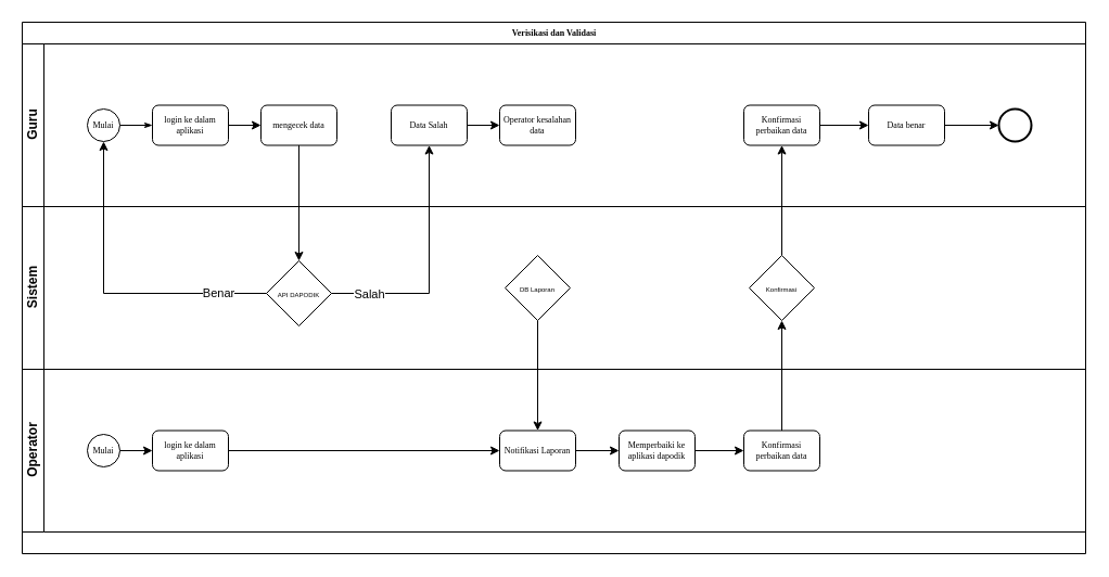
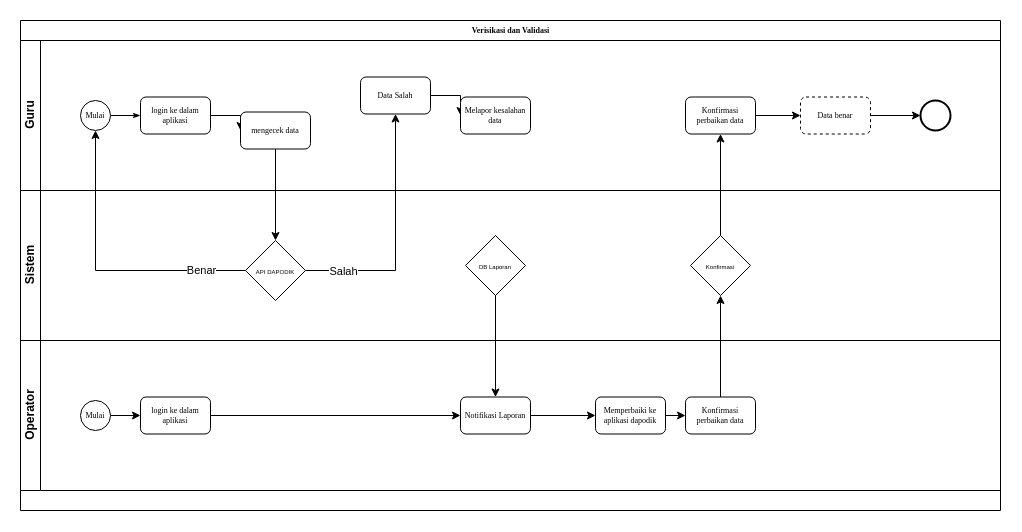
  <mxCell id="0" />
  <mxCell id="1" parent="0" />
  <mxCell id="2" value="Verisikasi dan Validasi" style="swimlane;html=1;childLayout=stackLayout;horizontal=1;startSize=20;horizontalStack=0;rounded=0;shadow=0;labelBackgroundColor=none;strokeWidth=1;fontFamily=Verdana;fontSize=8;align=center;" parent="1" vertex="1"><mxGeometry x="20" y="20" width="980" height="490" as="geometry" /></mxCell>
  <mxCell id="3" value="Guru" style="swimlane;html=1;startSize=20;horizontal=0;" parent="2" vertex="1"><mxGeometry y="20" width="980" height="150" as="geometry" /></mxCell>
  <mxCell id="4" style="edgeStyle=orthogonalEdgeStyle;rounded=0;html=1;labelBackgroundColor=none;startArrow=none;startFill=0;startSize=5;endArrow=classicThin;endFill=1;endSize=5;jettySize=auto;orthogonalLoop=1;strokeWidth=1;fontFamily=Verdana;fontSize=8" parent="3" source="5" target="7" edge="1"><mxGeometry relative="1" as="geometry" /></mxCell>
  <mxCell id="5" value="Mulai" style="ellipse;whiteSpace=wrap;html=1;rounded=0;shadow=0;labelBackgroundColor=none;strokeWidth=1;fontFamily=Verdana;fontSize=8;align=center;" parent="3" vertex="1"><mxGeometry x="60" y="60" width="30" height="30" as="geometry" /></mxCell>
  <mxCell id="6" style="edgeStyle=orthogonalEdgeStyle;rounded=0;orthogonalLoop=1;jettySize=auto;html=1;exitX=1;exitY=0.5;exitDx=0;exitDy=0;entryX=0;entryY=0.5;entryDx=0;entryDy=0;" edge="1" parent="3" source="7" target="8"><mxGeometry relative="1" as="geometry" /></mxCell>
  <mxCell id="7" value="login ke dalam aplikasi" style="rounded=1;whiteSpace=wrap;html=1;shadow=0;labelBackgroundColor=none;strokeWidth=1;fontFamily=Verdana;fontSize=8;align=center;" parent="3" vertex="1"><mxGeometry x="120" y="56.5" width="70" height="37" as="geometry" /></mxCell>
- <mxCell id="8" value="mengecek data" style="rounded=1;whiteSpace=wrap;html=1;shadow=0;labelBackgroundColor=none;strokeWidth=1;fontFamily=Verdana;fontSize=8;align=center;" vertex="1" parent="3"><mxGeometry x="220" y="56.5" width="70" height="37" as="geometry" /></mxCell>
+ <mxCell id="8" value="mengecek data" style="rounded=1;whiteSpace=wrap;html=1;shadow=0;labelBackgroundColor=none;strokeWidth=1;fontFamily=Verdana;fontSize=8;align=center;" vertex="1" parent="3"><mxGeometry x="220" y="71.5" width="70" height="37" as="geometry" /></mxCell>
  <mxCell id="9" style="edgeStyle=orthogonalEdgeStyle;rounded=0;orthogonalLoop=1;jettySize=auto;html=1;exitX=1;exitY=0.5;exitDx=0;exitDy=0;entryX=0;entryY=0.5;entryDx=0;entryDy=0;fontSize=6;" edge="1" parent="3" source="10" target="11"><mxGeometry relative="1" as="geometry" /></mxCell>
- <mxCell id="10" value="Data Salah" style="rounded=1;whiteSpace=wrap;html=1;shadow=0;labelBackgroundColor=none;strokeWidth=1;fontFamily=Verdana;fontSize=8;align=center;" vertex="1" parent="3"><mxGeometry x="340" y="56.5" width="70" height="37" as="geometry" /></mxCell>
- <mxCell id="11" value="Operator kesalahan data" style="rounded=1;whiteSpace=wrap;html=1;shadow=0;labelBackgroundColor=none;strokeWidth=1;fontFamily=Verdana;fontSize=8;align=center;" vertex="1" parent="3"><mxGeometry x="440" y="56.5" width="70" height="37" as="geometry" /></mxCell>
+ <mxCell id="10" value="Data Salah" style="rounded=1;whiteSpace=wrap;html=1;shadow=0;labelBackgroundColor=none;strokeWidth=1;fontFamily=Verdana;fontSize=8;align=center;" vertex="1" parent="3"><mxGeometry x="340" y="36.5" width="70" height="37" as="geometry" /></mxCell>
+ <mxCell id="11" value="Melapor kesalahan data" style="rounded=1;whiteSpace=wrap;html=1;shadow=0;labelBackgroundColor=none;strokeWidth=1;fontFamily=Verdana;fontSize=8;align=center;" vertex="1" parent="3"><mxGeometry x="440" y="56.5" width="70" height="37" as="geometry" /></mxCell>
  <mxCell id="12" style="edgeStyle=orthogonalEdgeStyle;rounded=0;orthogonalLoop=1;jettySize=auto;html=1;exitX=1;exitY=0.5;exitDx=0;exitDy=0;entryX=0;entryY=0.5;entryDx=0;entryDy=0;fontSize=6;" edge="1" parent="3" source="13" target="15"><mxGeometry relative="1" as="geometry" /></mxCell>
  <mxCell id="13" value="Konfirmasi perbaikan data" style="rounded=1;whiteSpace=wrap;html=1;shadow=0;labelBackgroundColor=none;strokeWidth=1;fontFamily=Verdana;fontSize=8;align=center;" vertex="1" parent="3"><mxGeometry x="665" y="56.5" width="70" height="37" as="geometry" /></mxCell>
  <mxCell id="14" style="edgeStyle=orthogonalEdgeStyle;rounded=0;orthogonalLoop=1;jettySize=auto;html=1;entryX=0;entryY=0.5;entryDx=0;entryDy=0;fontSize=6;" edge="1" parent="3" source="15" target="16"><mxGeometry relative="1" as="geometry" /></mxCell>
- <mxCell id="15" value="Data benar" style="rounded=1;whiteSpace=wrap;html=1;shadow=0;labelBackgroundColor=none;strokeWidth=1;fontFamily=Verdana;fontSize=8;align=center;" vertex="1" parent="3"><mxGeometry x="780" y="56.5" width="70" height="37" as="geometry" /></mxCell>
+ <mxCell id="15" value="Data benar" style="rounded=1;whiteSpace=wrap;html=1;shadow=0;labelBackgroundColor=none;strokeWidth=1;fontFamily=Verdana;fontSize=8;align=center;dashed=1;" vertex="1" parent="3"><mxGeometry x="780" y="56.5" width="70" height="37" as="geometry" /></mxCell>
  <mxCell id="16" value="" style="ellipse;whiteSpace=wrap;html=1;rounded=0;shadow=0;labelBackgroundColor=none;strokeWidth=2;fontFamily=Verdana;fontSize=8;align=center;" parent="3" vertex="1"><mxGeometry x="900" y="60" width="30" height="30" as="geometry" /></mxCell>
  <mxCell id="17" value="Sistem" style="swimlane;html=1;startSize=20;horizontal=0;" vertex="1" parent="2"><mxGeometry y="170" width="980" height="150" as="geometry" /></mxCell>
  <mxCell id="18" value="&lt;font style=&quot;font-size: 6px;&quot;&gt;API DAPODIK&lt;/font&gt;" style="rhombus;whiteSpace=wrap;html=1;" vertex="1" parent="17"><mxGeometry x="225" y="50" width="60" height="60" as="geometry" /></mxCell>
  <mxCell id="19" value="&lt;font style=&quot;font-size: 6px;&quot;&gt;DB Laporan&lt;/font&gt;" style="rhombus;whiteSpace=wrap;html=1;" vertex="1" parent="17"><mxGeometry x="445" y="45" width="60" height="60" as="geometry" /></mxCell>
  <mxCell id="20" value="&lt;font style=&quot;font-size: 6px;&quot;&gt;Konfirmasi&lt;/font&gt;" style="rhombus;whiteSpace=wrap;html=1;" vertex="1" parent="17"><mxGeometry x="670" y="45" width="60" height="60" as="geometry" /></mxCell>
  <mxCell id="21" value="Operator" style="swimlane;html=1;startSize=20;horizontal=0;" parent="2" vertex="1"><mxGeometry y="320" width="980" height="150" as="geometry" /></mxCell>
  <mxCell id="22" style="edgeStyle=orthogonalEdgeStyle;rounded=0;orthogonalLoop=1;jettySize=auto;html=1;exitX=1;exitY=0.5;exitDx=0;exitDy=0;entryX=0;entryY=0.5;entryDx=0;entryDy=0;" edge="1" parent="21" source="23" target="25"><mxGeometry relative="1" as="geometry" /></mxCell>
  <mxCell id="23" value="Mulai" style="ellipse;whiteSpace=wrap;html=1;rounded=0;shadow=0;labelBackgroundColor=none;strokeWidth=1;fontFamily=Verdana;fontSize=8;align=center;" vertex="1" parent="21"><mxGeometry x="60" y="60" width="30" height="30" as="geometry" /></mxCell>
  <mxCell id="24" style="edgeStyle=orthogonalEdgeStyle;rounded=0;orthogonalLoop=1;jettySize=auto;html=1;exitX=1;exitY=0.5;exitDx=0;exitDy=0;entryX=0;entryY=0.5;entryDx=0;entryDy=0;" edge="1" parent="21" source="25" target="27"><mxGeometry relative="1" as="geometry" /></mxCell>
  <mxCell id="25" value="login ke dalam aplikasi" style="rounded=1;whiteSpace=wrap;html=1;shadow=0;labelBackgroundColor=none;strokeWidth=1;fontFamily=Verdana;fontSize=8;align=center;" vertex="1" parent="21"><mxGeometry x="120" y="56.5" width="70" height="37" as="geometry" /></mxCell>
  <mxCell id="26" style="edgeStyle=orthogonalEdgeStyle;rounded=0;orthogonalLoop=1;jettySize=auto;html=1;exitX=1;exitY=0.5;exitDx=0;exitDy=0;entryX=0;entryY=0.5;entryDx=0;entryDy=0;fontSize=6;" edge="1" parent="21" source="27" target="29"><mxGeometry relative="1" as="geometry" /></mxCell>
  <mxCell id="27" value="Notifikasi Laporan" style="rounded=1;whiteSpace=wrap;html=1;shadow=0;labelBackgroundColor=none;strokeWidth=1;fontFamily=Verdana;fontSize=8;align=center;" vertex="1" parent="21"><mxGeometry x="440" y="56.5" width="70" height="37" as="geometry" /></mxCell>
  <mxCell id="28" style="edgeStyle=orthogonalEdgeStyle;rounded=0;orthogonalLoop=1;jettySize=auto;html=1;exitX=1;exitY=0.5;exitDx=0;exitDy=0;entryX=0;entryY=0.5;entryDx=0;entryDy=0;fontSize=6;" edge="1" parent="21" source="29" target="30"><mxGeometry relative="1" as="geometry" /></mxCell>
- <mxCell id="29" value="Memperbaiki ke aplikasi dapodik" style="rounded=1;whiteSpace=wrap;html=1;shadow=0;labelBackgroundColor=none;strokeWidth=1;fontFamily=Verdana;fontSize=8;align=center;" vertex="1" parent="21"><mxGeometry x="550" y="56.5" width="70" height="37" as="geometry" /></mxCell>
+ <mxCell id="29" value="Memperbaiki ke aplikasi dapodik" style="rounded=1;whiteSpace=wrap;html=1;shadow=0;labelBackgroundColor=none;strokeWidth=1;fontFamily=Verdana;fontSize=8;align=center;" vertex="1" parent="21"><mxGeometry x="575" y="56.5" width="70" height="37" as="geometry" /></mxCell>
  <mxCell id="30" value="Konfirmasi perbaikan data" style="rounded=1;whiteSpace=wrap;html=1;shadow=0;labelBackgroundColor=none;strokeWidth=1;fontFamily=Verdana;fontSize=8;align=center;" vertex="1" parent="21"><mxGeometry x="665" y="56.5" width="70" height="37" as="geometry" /></mxCell>
  <mxCell id="31" style="edgeStyle=orthogonalEdgeStyle;rounded=0;orthogonalLoop=1;jettySize=auto;html=1;entryX=0.5;entryY=0;entryDx=0;entryDy=0;" edge="1" parent="2" source="8" target="18"><mxGeometry relative="1" as="geometry" /></mxCell>
  <mxCell id="32" style="edgeStyle=orthogonalEdgeStyle;rounded=0;orthogonalLoop=1;jettySize=auto;html=1;exitX=0;exitY=0.5;exitDx=0;exitDy=0;entryX=0.5;entryY=1;entryDx=0;entryDy=0;" edge="1" parent="2" source="18" target="5"><mxGeometry relative="1" as="geometry" /></mxCell>
  <mxCell id="33" value="Benar" style="edgeLabel;html=1;align=center;verticalAlign=middle;resizable=0;points=[];" vertex="1" connectable="0" parent="32"><mxGeometry x="-0.691" y="-1" relative="1" as="geometry"><mxPoint as="offset" /></mxGeometry></mxCell>
  <mxCell id="34" style="edgeStyle=orthogonalEdgeStyle;rounded=0;orthogonalLoop=1;jettySize=auto;html=1;exitX=1;exitY=0.5;exitDx=0;exitDy=0;entryX=0.5;entryY=1;entryDx=0;entryDy=0;" edge="1" parent="2" source="18" target="10"><mxGeometry relative="1" as="geometry" /></mxCell>
  <mxCell id="35" value="Salah" style="edgeLabel;html=1;align=center;verticalAlign=middle;resizable=0;points=[];" vertex="1" connectable="0" parent="34"><mxGeometry x="-0.697" relative="1" as="geometry"><mxPoint as="offset" /></mxGeometry></mxCell>
  <mxCell id="36" style="edgeStyle=orthogonalEdgeStyle;rounded=0;orthogonalLoop=1;jettySize=auto;html=1;entryX=0.5;entryY=0;entryDx=0;entryDy=0;fontSize=6;" edge="1" parent="2" source="19" target="27"><mxGeometry relative="1" as="geometry" /></mxCell>
  <mxCell id="37" style="edgeStyle=orthogonalEdgeStyle;rounded=0;orthogonalLoop=1;jettySize=auto;html=1;exitX=0.5;exitY=0;exitDx=0;exitDy=0;fontSize=6;entryX=0.5;entryY=1;entryDx=0;entryDy=0;" edge="1" parent="2" source="30" target="20"><mxGeometry relative="1" as="geometry"><mxPoint x="700" y="310" as="targetPoint" /></mxGeometry></mxCell>
  <mxCell id="38" style="edgeStyle=orthogonalEdgeStyle;rounded=0;orthogonalLoop=1;jettySize=auto;html=1;exitX=0.5;exitY=0;exitDx=0;exitDy=0;entryX=0.5;entryY=1;entryDx=0;entryDy=0;fontSize=6;" edge="1" parent="2" source="20" target="13"><mxGeometry relative="1" as="geometry" /></mxCell>
